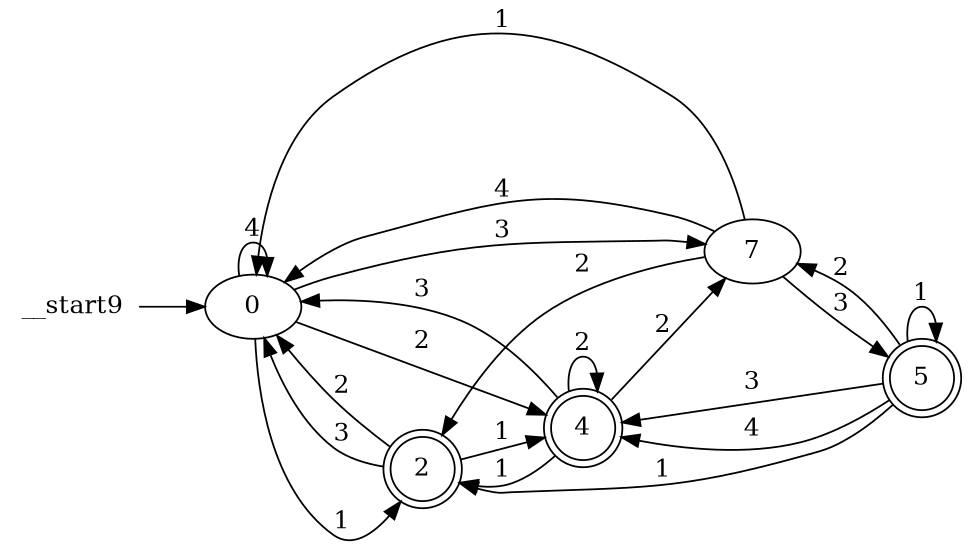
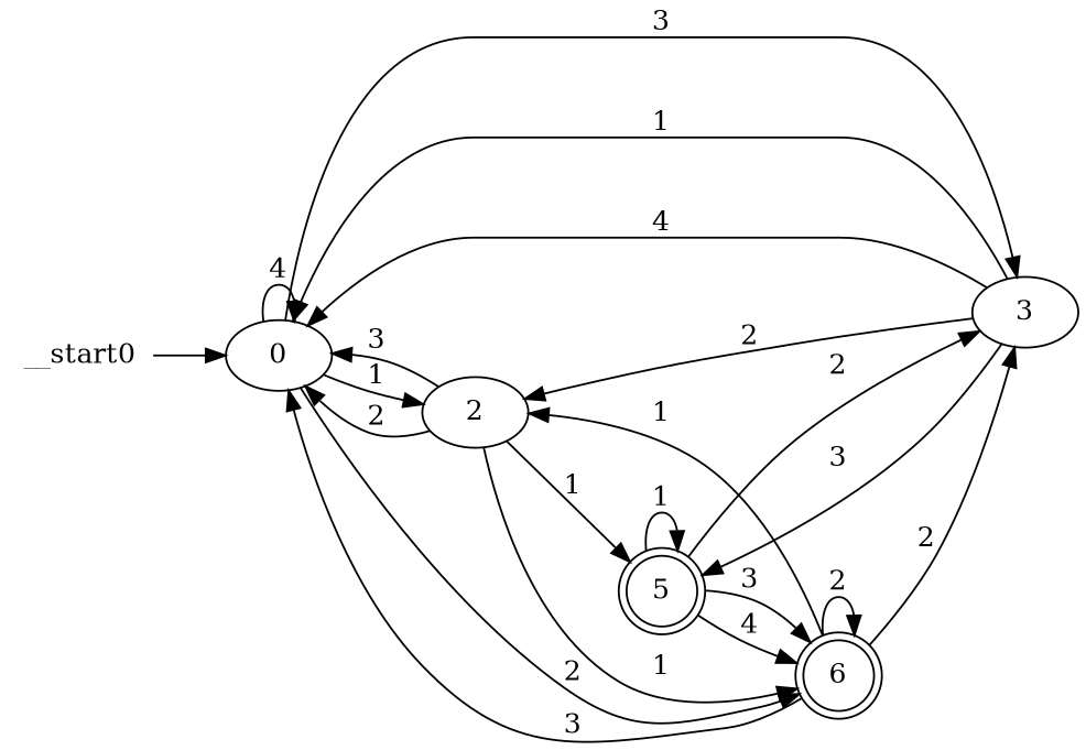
  digraph {
    rankdir=LR
    n1 [label=0]
-   n2 [label=2 shape=doublecircle]
-   n3 [label=7]
-   n4 [label=4 shape=doublecircle]
+   n2 [label=2]
+   n3 [label=3]
+   n4 [label=6 shape=doublecircle]
    n5 [label=5 shape=doublecircle]
-   __start0 [shape=none label=__start9]
+   __start0 [shape=none]
    n1 -> n1 [label=4]
    n1 -> n2 [label=1]
    n1 -> n3 [label=3]
    n1 -> n4 [label=2]
    n2 -> n1 [label=2]
    n2 -> n1 [label=3]
    n2 -> n4 [label=1]
-   n5 -> n2 [label=1]
+   n2 -> n5 [label=1]
    n3 -> n1 [label=1]
    n3 -> n1 [label=4]
    n3 -> n2 [label=2]
    n3 -> n5 [label=3]
    n4 -> n1 [label=3]
    n4 -> n2 [label=1]
    n4 -> n3 [label=2]
    n4 -> n4 [label=2]
    n5 -> n3 [label=2]
    n5 -> n4 [label=3]
    n5 -> n4 [label=4]
    n5 -> n5 [label=1]
    __start0 -> n1
  }
